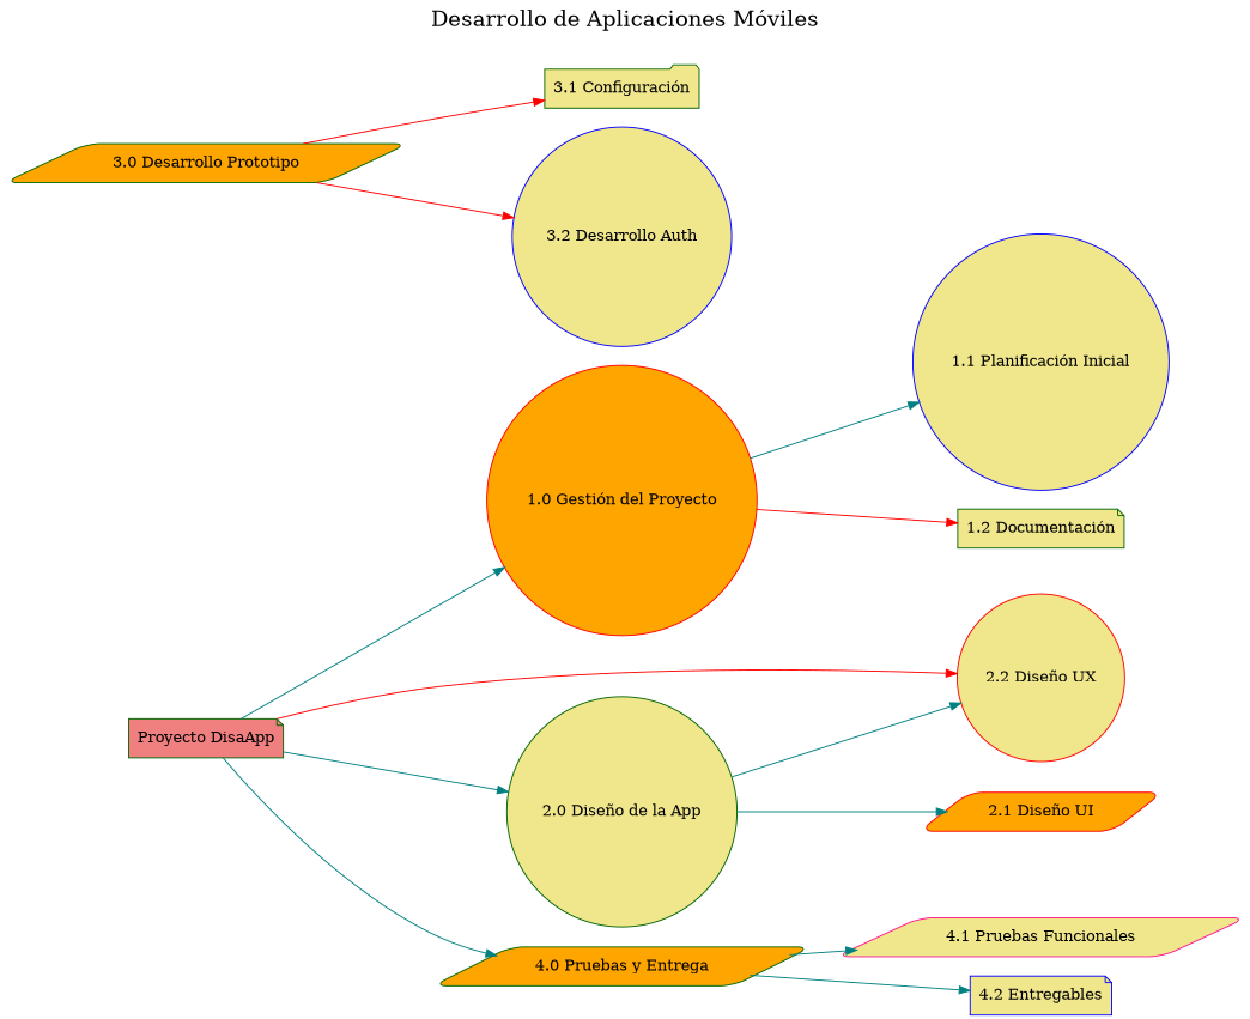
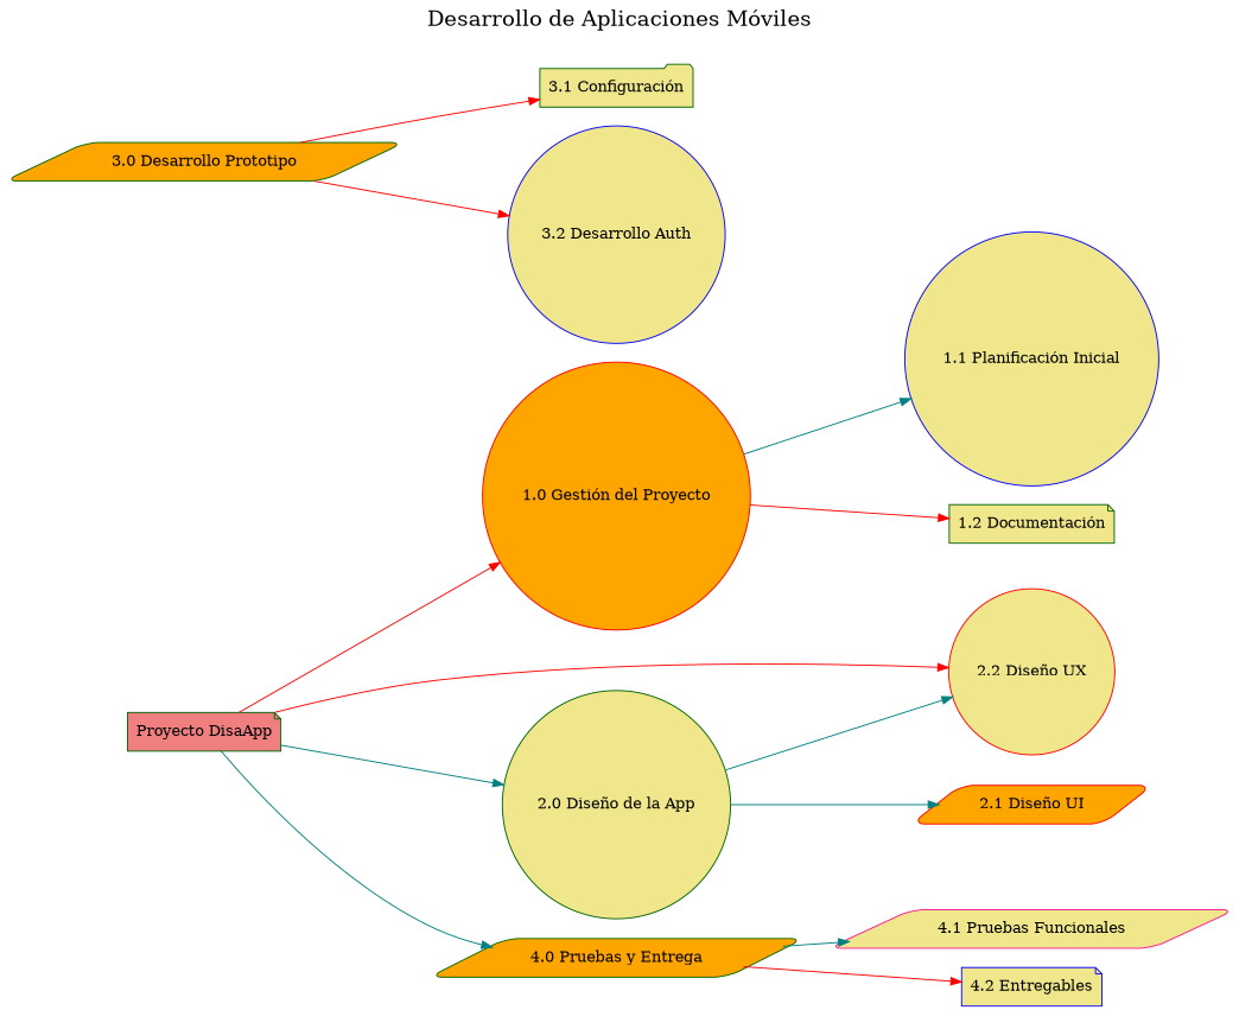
  digraph {
    fontsize=20
    label="Desarrollo de Aplicaciones Móviles"
    labelloc=t
    rankdir=LR
    node [color=darkgreen fillcolor=khaki shape=circle style="rounded,filled"]
    edge [color=teal]
    "Proyecto DisaApp" [fillcolor=lightcoral shape=note]
    "1.0 Gestión del Proyecto" [color=red fillcolor=orange]
    "2.0 Diseño de la App"
    "4.0 Pruebas y Entrega" [fillcolor=orange shape=parallelogram]
    "2.2 Diseño UX" [color=red]
    "1.1 Planificación Inicial" [color=blue]
    "1.2 Documentación" [shape=note]
    "2.1 Diseño UI" [color=red fillcolor=orange shape=parallelogram]
    "3.0 Desarrollo Prototipo" [fillcolor=orange shape=parallelogram]
    "3.1 Configuración" [shape=folder]
    "3.2 Desarrollo Auth" [color=blue]
    "4.1 Pruebas Funcionales" [color=deeppink shape=parallelogram]
    "4.2 Entregables" [color=blue shape=note]
-   "Proyecto DisaApp" -> "1.0 Gestión del Proyecto"
+   "Proyecto DisaApp" -> "1.0 Gestión del Proyecto" [color=red]
    "Proyecto DisaApp" -> "2.0 Diseño de la App"
    "Proyecto DisaApp" -> "4.0 Pruebas y Entrega"
    "Proyecto DisaApp" -> "2.2 Diseño UX" [color=red]
    "1.0 Gestión del Proyecto" -> "1.1 Planificación Inicial"
    "1.0 Gestión del Proyecto" -> "1.2 Documentación" [color=red]
    "2.0 Diseño de la App" -> "2.2 Diseño UX"
    "2.0 Diseño de la App" -> "2.1 Diseño UI"
    "4.0 Pruebas y Entrega" -> "4.1 Pruebas Funcionales"
-   "4.0 Pruebas y Entrega" -> "4.2 Entregables"
+   "4.0 Pruebas y Entrega" -> "4.2 Entregables" [color=red]
    "3.0 Desarrollo Prototipo" -> "3.1 Configuración" [color=red]
    "3.0 Desarrollo Prototipo" -> "3.2 Desarrollo Auth" [color=red]
  }
